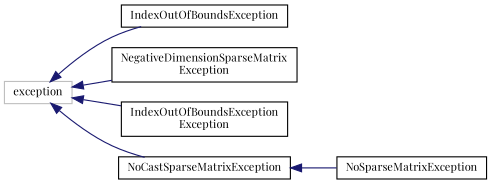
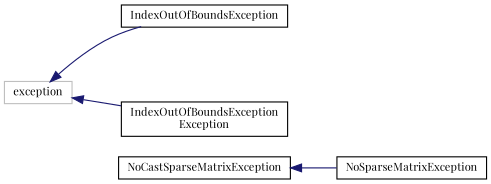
  digraph {
    fontname="Playfair Display"
    rankdir=LR
    node [color=black fillcolor=white fontname="Playfair Display" fontsize=10 shape=record style=filled]
    edge [color=midnightblue dir=back fontname="Playfair Display" fontsize=10 labelfontname=Helvetica labelfontsize=10 style=solid]
    n1 [color=grey75 height=0.2 label=exception width=0.4]
    n2 [height=0.2 label=IndexOutOfBoundsException width=0.4]
-   n3 [height=0.2 label="NegativeDimensionSparseMatrix\lException" width=0.4]
    n4 [height=0.2 label="IndexOutOfBoundsException\lException" width=0.4]
    n5 [height=0.2 label=NoCastSparseMatrixException width=0.4]
    n6 [height=0.2 label=NoSparseMatrixException width=0.4]
    n1 -> n2
-   n1 -> n3
    n1 -> n4
-   n1 -> n5
    n5 -> n6
  }
